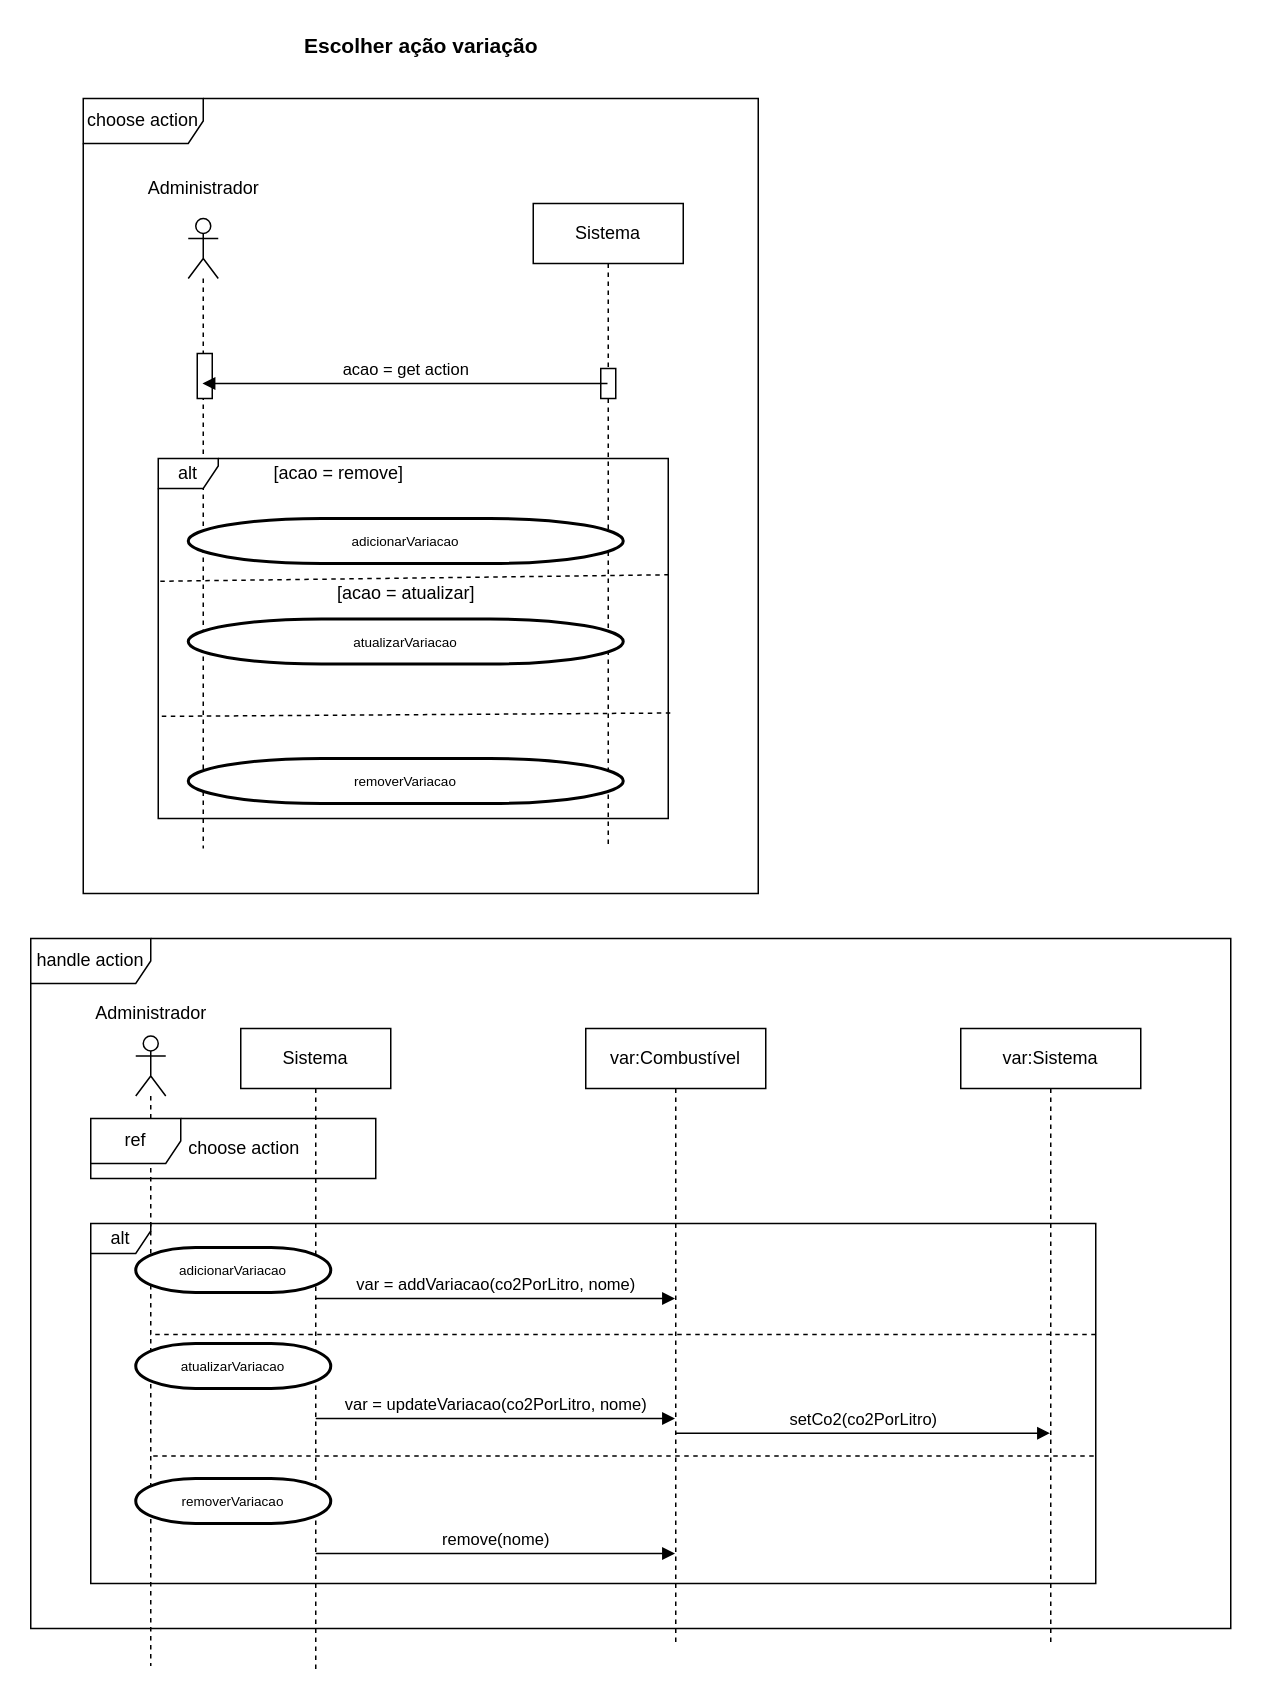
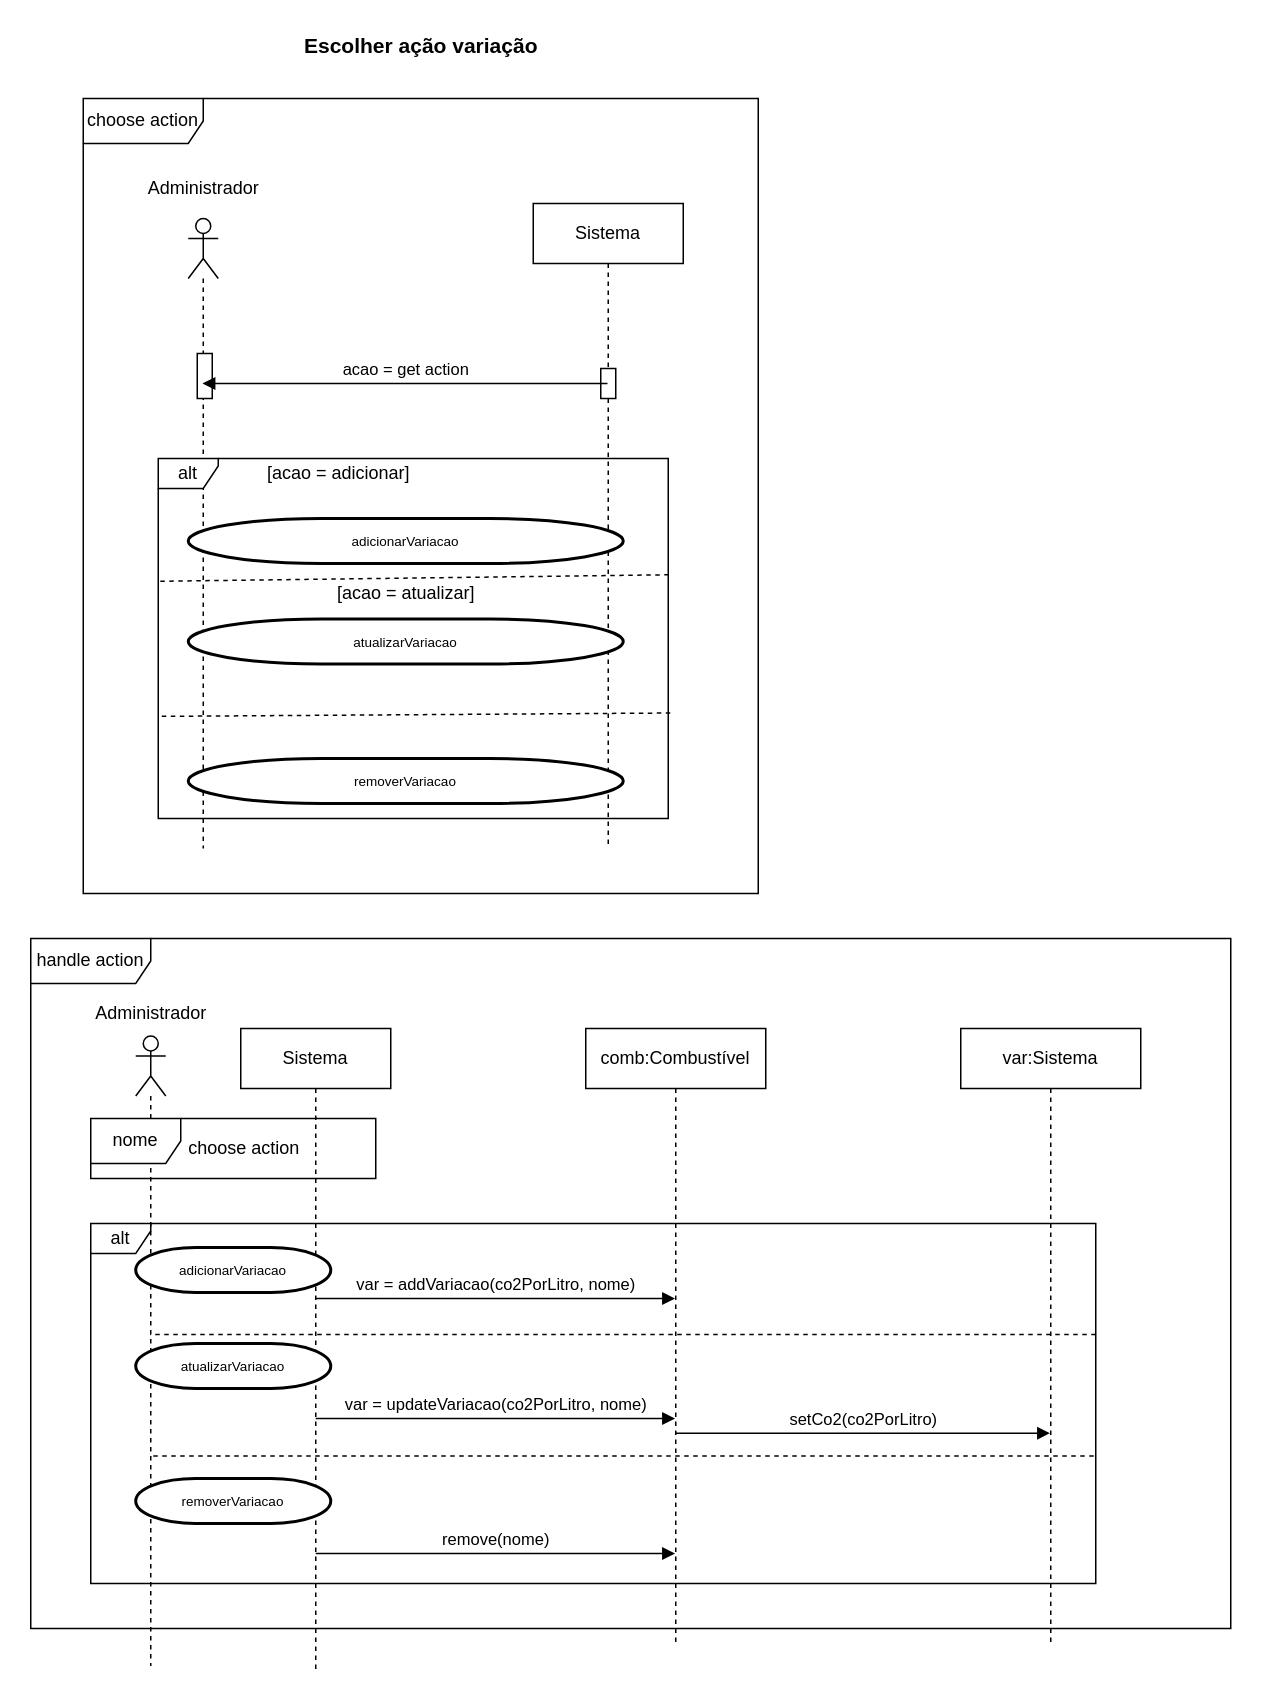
  <mxCell id="0" />
  <mxCell id="1" parent="0" />
  <mxCell id="2" value="Sistema" style="shape=umlLifeline;perimeter=lifelinePerimeter;whiteSpace=wrap;html=1;container=1;collapsible=0;recursiveResize=0;outlineConnect=0;" parent="1" vertex="1"><mxGeometry x="160" y="685" width="100" height="430" as="geometry" /></mxCell>
  <mxCell id="3" value="" style="shape=umlLifeline;participant=umlActor;perimeter=lifelinePerimeter;whiteSpace=wrap;html=1;container=1;collapsible=0;recursiveResize=0;verticalAlign=top;spacingTop=36;outlineConnect=0;size=40;" parent="1" vertex="1"><mxGeometry x="90" y="690" width="20" height="420" as="geometry" /></mxCell>
  <mxCell id="4" value="choose action" style="shape=umlFrame;whiteSpace=wrap;html=1;width=80;height=30;" parent="1" vertex="1"><mxGeometry x="55" y="65" width="450" height="530" as="geometry" /></mxCell>
  <mxCell id="5" value="" style="shape=umlLifeline;participant=umlActor;perimeter=lifelinePerimeter;whiteSpace=wrap;html=1;container=1;collapsible=0;recursiveResize=0;verticalAlign=top;spacingTop=36;outlineConnect=0;size=40;" parent="1" vertex="1"><mxGeometry x="125" y="145" width="20" height="420" as="geometry" /></mxCell>
  <mxCell id="6" value="" style="html=1;points=[];perimeter=orthogonalPerimeter;" parent="5" vertex="1"><mxGeometry x="6" y="90" width="10" height="30" as="geometry" /></mxCell>
  <mxCell id="7" value="Administrador" style="text;html=1;align=center;verticalAlign=middle;resizable=0;points=[];autosize=1;strokeColor=none;fillColor=none;" parent="1" vertex="1"><mxGeometry x="85" y="115" width="100" height="20" as="geometry" /></mxCell>
  <mxCell id="8" value="Sistema" style="shape=umlLifeline;perimeter=lifelinePerimeter;whiteSpace=wrap;html=1;container=1;collapsible=0;recursiveResize=0;outlineConnect=0;" parent="1" vertex="1"><mxGeometry x="355" y="135" width="100" height="430" as="geometry" /></mxCell>
  <mxCell id="9" value="" style="html=1;points=[];perimeter=orthogonalPerimeter;" parent="8" vertex="1"><mxGeometry x="45" y="110" width="10" height="20" as="geometry" /></mxCell>
  <mxCell id="10" value="alt" style="shape=umlFrame;whiteSpace=wrap;html=1;width=40;height=20;" parent="1" vertex="1"><mxGeometry x="105" y="305" width="340" height="240" as="geometry" /></mxCell>
  <mxCell id="11" value="acao = get action" style="html=1;verticalAlign=bottom;endArrow=block;" parent="1" source="8" target="5" edge="1"><mxGeometry width="80" relative="1" as="geometry"><mxPoint x="295" y="285" as="sourcePoint" /><mxPoint x="375" y="285" as="targetPoint" /><Array as="points"><mxPoint x="285" y="255" /></Array></mxGeometry></mxCell>
- <mxCell id="12" value="[acao = remove]" style="text;html=1;align=center;verticalAlign=middle;resizable=0;points=[];autosize=1;strokeColor=none;fillColor=none;" parent="1" vertex="1"><mxGeometry x="160" y="305" width="130" height="20" as="geometry" /></mxCell>
+ <mxCell id="12" value="[acao = adicionar]" style="text;html=1;align=center;verticalAlign=middle;resizable=0;points=[];autosize=1;strokeColor=none;fillColor=none;" parent="1" vertex="1"><mxGeometry x="160" y="305" width="130" height="20" as="geometry" /></mxCell>
  <mxCell id="13" value="&lt;div&gt;[acao = atualizar]&lt;/div&gt;" style="text;html=1;align=center;verticalAlign=middle;resizable=0;points=[];autosize=1;strokeColor=none;fillColor=none;" parent="1" vertex="1"><mxGeometry x="210" y="385" width="120" height="20" as="geometry" /></mxCell>
  <mxCell id="14" value="" style="endArrow=none;dashed=1;html=1;entryX=0.004;entryY=0.562;entryDx=0;entryDy=0;entryPerimeter=0;exitX=1.004;exitY=0.707;exitDx=0;exitDy=0;exitPerimeter=0;" parent="1" source="10" edge="1"><mxGeometry width="50" height="50" relative="1" as="geometry"><mxPoint x="473.15" y="475" as="sourcePoint" /><mxPoint x="105" y="476.92" as="targetPoint" /></mxGeometry></mxCell>
  <mxCell id="15" value="" style="endArrow=none;dashed=1;html=1;entryX=0.003;entryY=0.341;entryDx=0;entryDy=0;entryPerimeter=0;exitX=1.001;exitY=0.323;exitDx=0;exitDy=0;exitPerimeter=0;" parent="1" source="10" target="10" edge="1"><mxGeometry width="50" height="50" relative="1" as="geometry"><mxPoint x="475" y="385" as="sourcePoint" /><mxPoint x="106.85" y="386.92" as="targetPoint" /></mxGeometry></mxCell>
  <mxCell id="16" value="&lt;font style=&quot;font-size: 9px&quot;&gt;adicionarVariacao&lt;/font&gt;" style="strokeWidth=2;html=1;shape=mxgraph.flowchart.terminator;whiteSpace=wrap;" parent="1" vertex="1"><mxGeometry x="125" y="345" width="290" height="30" as="geometry" /></mxCell>
  <mxCell id="17" value="&lt;font style=&quot;font-size: 9px&quot;&gt;atualizarVariacao&lt;/font&gt;" style="strokeWidth=2;html=1;shape=mxgraph.flowchart.terminator;whiteSpace=wrap;" parent="1" vertex="1"><mxGeometry x="125" y="412" width="290" height="30" as="geometry" /></mxCell>
  <mxCell id="18" value="&lt;font style=&quot;font-size: 9px&quot;&gt;removerVariacao&lt;/font&gt;" style="strokeWidth=2;html=1;shape=mxgraph.flowchart.terminator;whiteSpace=wrap;" parent="1" vertex="1"><mxGeometry x="125" y="505" width="290" height="30" as="geometry" /></mxCell>
  <mxCell id="19" value="handle action" style="shape=umlFrame;whiteSpace=wrap;html=1;width=80;height=30;" parent="1" vertex="1"><mxGeometry x="20" y="625" width="800" height="460" as="geometry" /></mxCell>
  <mxCell id="20" value="alt" style="shape=umlFrame;whiteSpace=wrap;html=1;width=40;height=20;" parent="1" vertex="1"><mxGeometry x="60" y="815" width="670" height="240" as="geometry" /></mxCell>
  <mxCell id="21" value="" style="endArrow=none;dashed=1;html=1;exitX=0.998;exitY=0.646;exitDx=0;exitDy=0;exitPerimeter=0;" parent="1" source="20" target="3" edge="1"><mxGeometry width="50" height="50" relative="1" as="geometry"><mxPoint x="502.04" y="970" as="sourcePoint" /><mxPoint x="160.68" y="972.24" as="targetPoint" /></mxGeometry></mxCell>
  <mxCell id="22" value="" style="endArrow=none;dashed=1;html=1;exitX=1;exitY=0.308;exitDx=0;exitDy=0;exitPerimeter=0;" parent="1" source="20" target="3" edge="1"><mxGeometry width="50" height="50" relative="1" as="geometry"><mxPoint x="501.36" y="890" as="sourcePoint" /><mxPoint x="160" y="892.24" as="targetPoint" /></mxGeometry></mxCell>
- <mxCell id="23" value="var:Combustível" style="shape=umlLifeline;perimeter=lifelinePerimeter;whiteSpace=wrap;html=1;container=1;collapsible=0;recursiveResize=0;outlineConnect=0;" parent="1" vertex="1"><mxGeometry x="390" y="685" width="120" height="410" as="geometry" /></mxCell>
+ <mxCell id="23" value="comb:Combustível" style="shape=umlLifeline;perimeter=lifelinePerimeter;whiteSpace=wrap;html=1;container=1;collapsible=0;recursiveResize=0;outlineConnect=0;" parent="1" vertex="1"><mxGeometry x="390" y="685" width="120" height="410" as="geometry" /></mxCell>
  <mxCell id="24" value="setCo2(co2PorLitro)" style="html=1;verticalAlign=bottom;endArrow=block;" parent="23" target="34" edge="1"><mxGeometry width="80" relative="1" as="geometry"><mxPoint x="60" y="269.8" as="sourcePoint" /><mxPoint x="140" y="269.8" as="targetPoint" /></mxGeometry></mxCell>
- <mxCell id="25" value="ref" style="shape=umlFrame;whiteSpace=wrap;html=1;fillColor=#FFFFFF;" parent="1" vertex="1"><mxGeometry x="60" y="745" width="190" height="40" as="geometry" /></mxCell>
+ <mxCell id="25" value="nome" style="shape=umlFrame;whiteSpace=wrap;html=1;fillColor=#FFFFFF;" parent="1" vertex="1"><mxGeometry x="60" y="745" width="190" height="40" as="geometry" /></mxCell>
  <mxCell id="26" value="choose action" style="text;html=1;align=center;verticalAlign=middle;resizable=0;points=[];autosize=1;strokeColor=none;fillColor=none;" parent="1" vertex="1"><mxGeometry x="112" y="755" width="100" height="20" as="geometry" /></mxCell>
  <mxCell id="27" value="&lt;font style=&quot;font-size: 9px&quot;&gt;adicionarVariacao&lt;/font&gt;" style="strokeWidth=2;html=1;shape=mxgraph.flowchart.terminator;whiteSpace=wrap;" parent="1" vertex="1"><mxGeometry x="90" y="831" width="130" height="30" as="geometry" /></mxCell>
  <mxCell id="28" value="&lt;font style=&quot;font-size: 9px&quot;&gt;removerVariacao&lt;/font&gt;" style="strokeWidth=2;html=1;shape=mxgraph.flowchart.terminator;whiteSpace=wrap;" parent="1" vertex="1"><mxGeometry x="90" y="985" width="130" height="30" as="geometry" /></mxCell>
  <mxCell id="29" value="&lt;font style=&quot;font-size: 9px&quot;&gt;atualizarVariacao&lt;/font&gt;" style="strokeWidth=2;html=1;shape=mxgraph.flowchart.terminator;whiteSpace=wrap;" parent="1" vertex="1"><mxGeometry x="90" y="895" width="130" height="30" as="geometry" /></mxCell>
  <mxCell id="30" value="var = addVariacao(co2PorLitro, nome)" style="html=1;verticalAlign=bottom;endArrow=block;exitX=0.224;exitY=0.208;exitDx=0;exitDy=0;exitPerimeter=0;" parent="1" source="20" target="23" edge="1"><mxGeometry width="80" relative="1" as="geometry"><mxPoint x="210" y="885" as="sourcePoint" /><mxPoint x="290" y="885" as="targetPoint" /><Array as="points"><mxPoint x="390" y="865" /></Array></mxGeometry></mxCell>
  <mxCell id="31" value="var = updateVariacao(co2PorLitro, nome)" style="html=1;verticalAlign=bottom;endArrow=block;" parent="1" target="23" edge="1"><mxGeometry width="80" relative="1" as="geometry"><mxPoint x="210" y="945" as="sourcePoint" /><mxPoint x="290" y="954.71" as="targetPoint" /></mxGeometry></mxCell>
  <mxCell id="32" value="remove(nome)" style="html=1;verticalAlign=bottom;endArrow=block;" parent="1" target="23" edge="1"><mxGeometry width="80" relative="1" as="geometry"><mxPoint x="210" y="1035" as="sourcePoint" /><mxPoint x="293" y="1035" as="targetPoint" /></mxGeometry></mxCell>
  <mxCell id="33" value="Administrador" style="text;html=1;align=center;verticalAlign=middle;resizable=0;points=[];autosize=1;strokeColor=none;fillColor=none;" parent="1" vertex="1"><mxGeometry x="50" y="665" width="100" height="20" as="geometry" /></mxCell>
  <mxCell id="34" value="&lt;div&gt;var:Sistema&lt;/div&gt;" style="shape=umlLifeline;perimeter=lifelinePerimeter;whiteSpace=wrap;html=1;container=1;collapsible=0;recursiveResize=0;outlineConnect=0;" parent="1" vertex="1"><mxGeometry x="640" y="685" width="120" height="410" as="geometry" /></mxCell>
  <mxCell id="35" value="&lt;b&gt;&lt;font style=&quot;font-size: 14px&quot;&gt;Escolher ação variação&lt;/font&gt;&lt;/b&gt;" style="text;html=1;align=center;verticalAlign=middle;resizable=0;points=[];autosize=1;strokeColor=none;fillColor=none;" parent="1" vertex="1"><mxGeometry x="195" y="20" width="170" height="20" as="geometry" /></mxCell>
